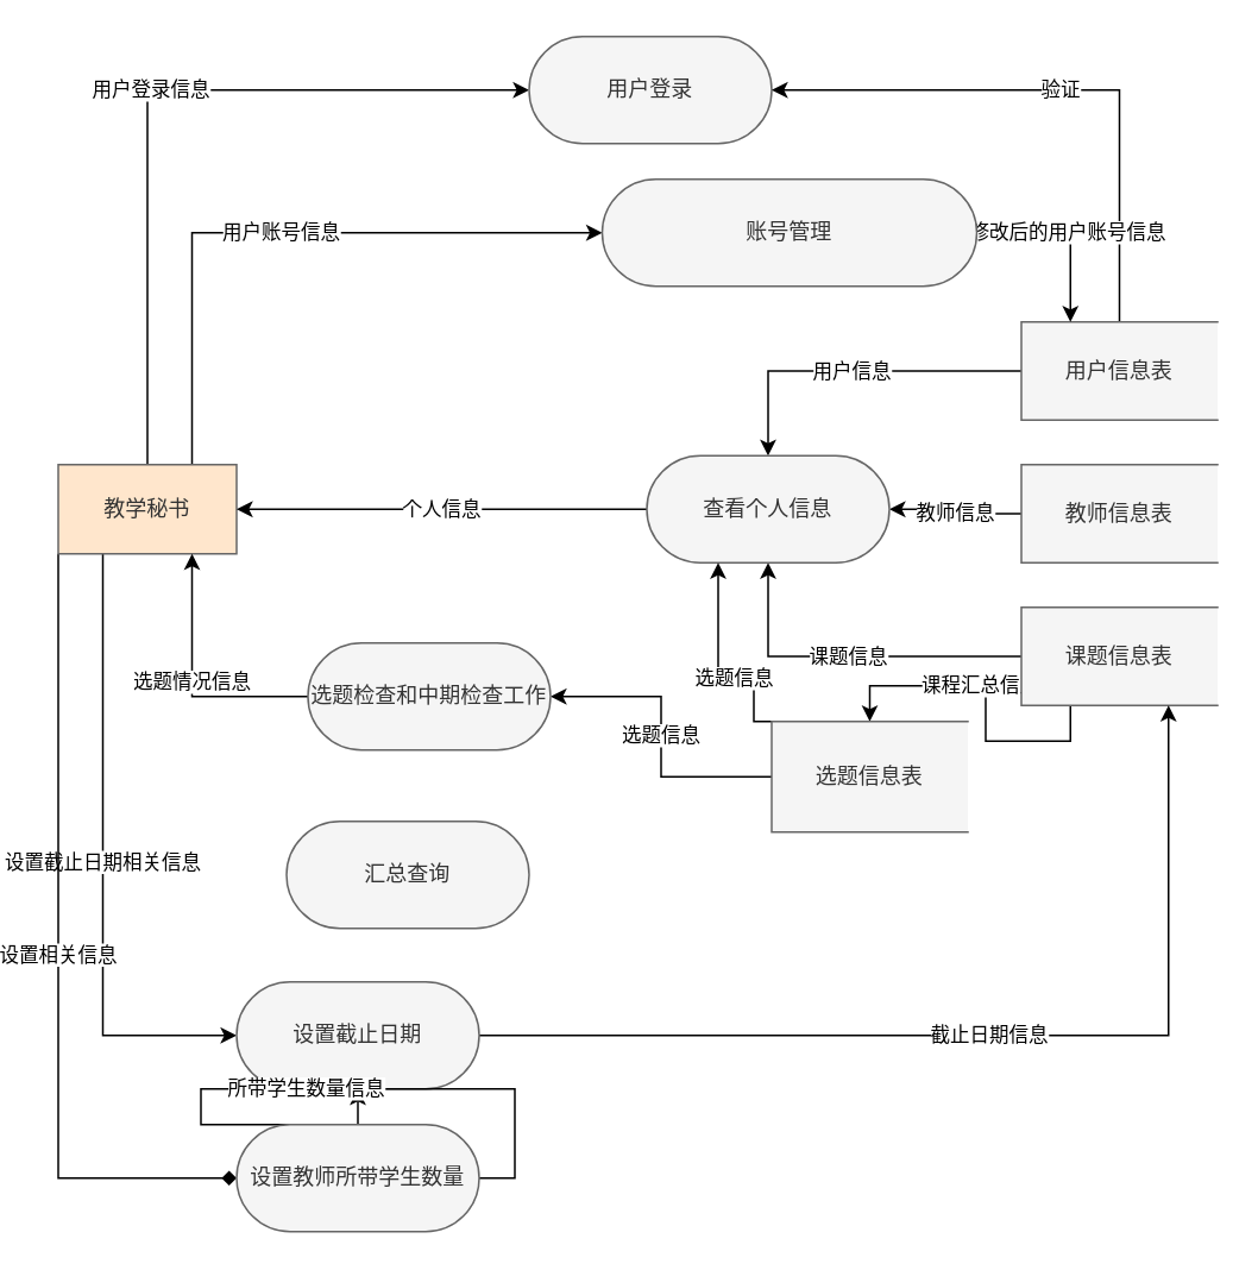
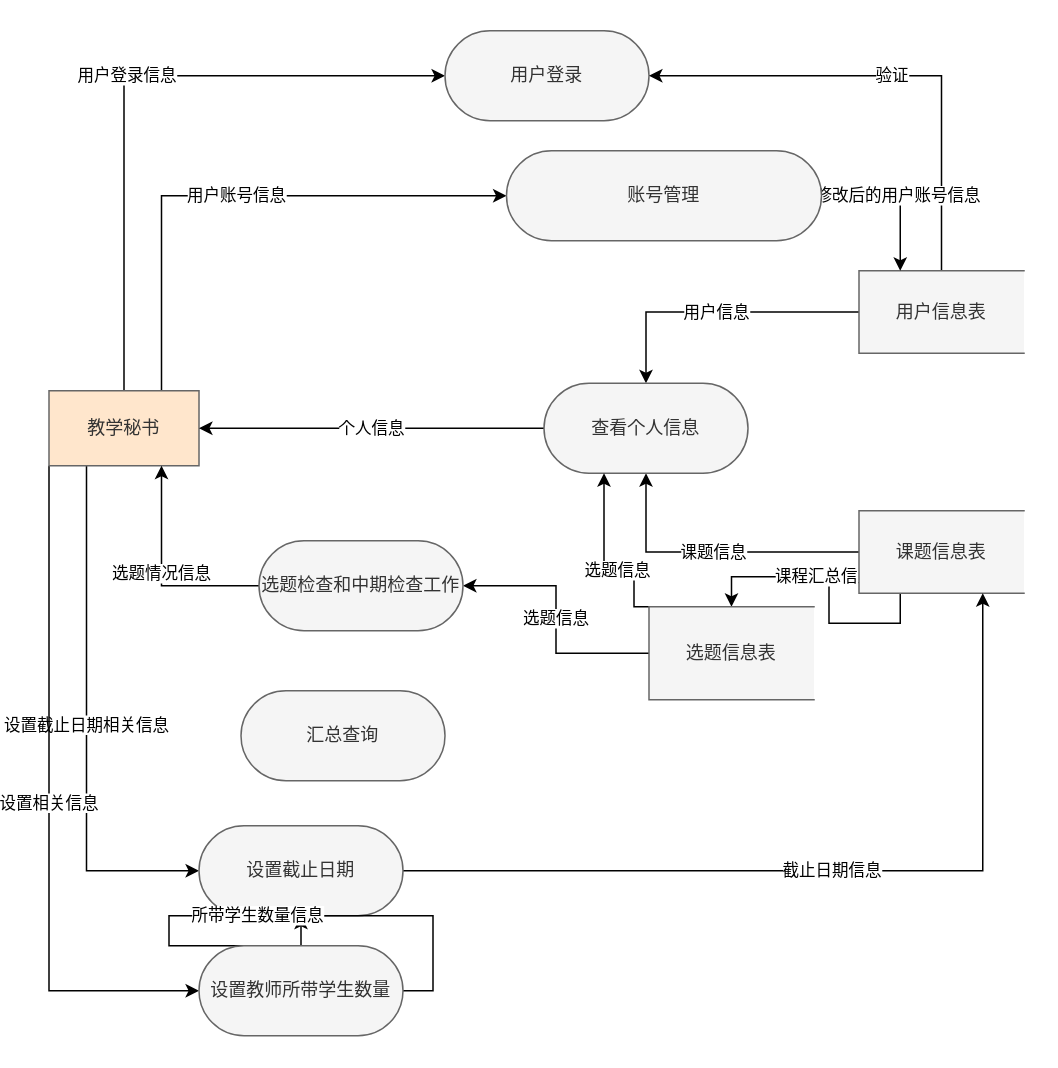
  <mxCell id="0" />
  <mxCell id="1" parent="0" />
  <mxCell id="2" value="用户登录信息" style="edgeStyle=orthogonalEdgeStyle;rounded=0;orthogonalLoop=1;jettySize=auto;html=1;exitX=0.5;exitY=0;exitDx=0;exitDy=0;entryX=0;entryY=0.5;entryDx=0;entryDy=0;entryPerimeter=0;" parent="1" source="6" target="7" edge="1"><mxGeometry relative="1" as="geometry" /></mxCell>
  <mxCell id="3" value="用户账号信息" style="edgeStyle=orthogonalEdgeStyle;rounded=0;orthogonalLoop=1;jettySize=auto;html=1;exitX=0.75;exitY=0;exitDx=0;exitDy=0;entryX=0;entryY=0.5;entryDx=0;entryDy=0;entryPerimeter=0;" parent="1" source="6" target="19" edge="1"><mxGeometry relative="1" as="geometry" /></mxCell>
  <mxCell id="4" value="设置截止日期相关信息" style="edgeStyle=orthogonalEdgeStyle;rounded=0;orthogonalLoop=1;jettySize=auto;html=1;exitX=0.25;exitY=1;exitDx=0;exitDy=0;entryX=0;entryY=0.5;entryDx=0;entryDy=0;entryPerimeter=0;" parent="1" source="6" target="26" edge="1"><mxGeometry relative="1" as="geometry" /></mxCell>
- <mxCell id="5" value="设置相关信息" style="edgeStyle=orthogonalEdgeStyle;rounded=0;orthogonalLoop=1;jettySize=auto;html=1;exitX=0;exitY=1;exitDx=0;exitDy=0;entryX=0;entryY=0.5;entryDx=0;entryDy=0;entryPerimeter=0;endArrow=diamond;" edge="1" parent="1" source="6" target="29"><mxGeometry relative="1" as="geometry" /></mxCell>
+ <mxCell id="5" value="设置相关信息" style="edgeStyle=orthogonalEdgeStyle;rounded=0;orthogonalLoop=1;jettySize=auto;html=1;exitX=0;exitY=1;exitDx=0;exitDy=0;entryX=0;entryY=0.5;entryDx=0;entryDy=0;entryPerimeter=0;" edge="1" parent="1" source="6" target="29"><mxGeometry relative="1" as="geometry" /></mxCell>
  <mxCell id="6" value="教学秘书" style="html=1;dashed=0;whiteSpace=wrap;fillColor=#ffe6cc;fontColor=#333333;strokeColor=#666666;" parent="1" vertex="1"><mxGeometry x="20" y="260" width="100" height="50" as="geometry" /></mxCell>
  <mxCell id="7" value="用户登录" style="html=1;dashed=0;whiteSpace=wrap;shape=mxgraph.dfd.start;fillColor=#f5f5f5;fontColor=#333333;strokeColor=#666666;" parent="1" vertex="1"><mxGeometry x="284" y="20" width="136" height="60" as="geometry" /></mxCell>
  <mxCell id="8" value="验证" style="edgeStyle=orthogonalEdgeStyle;rounded=0;orthogonalLoop=1;jettySize=auto;html=1;exitX=0.5;exitY=0;exitDx=0;exitDy=0;entryX=1;entryY=0.5;entryDx=0;entryDy=0;entryPerimeter=0;" parent="1" source="10" target="7" edge="1"><mxGeometry relative="1" as="geometry" /></mxCell>
  <mxCell id="9" value="用户信息" style="edgeStyle=orthogonalEdgeStyle;rounded=0;orthogonalLoop=1;jettySize=auto;html=1;" parent="1" source="10" target="17" edge="1"><mxGeometry relative="1" as="geometry" /></mxCell>
  <mxCell id="10" value="用户信息表" style="html=1;dashed=0;whiteSpace=wrap;shape=partialRectangle;right=0;fillColor=#f5f5f5;fontColor=#333333;strokeColor=#666666;" parent="1" vertex="1"><mxGeometry x="560" y="180" width="110" height="55" as="geometry" /></mxCell>
- <mxCell id="11" value="教师信息" style="edgeStyle=orthogonalEdgeStyle;rounded=0;orthogonalLoop=1;jettySize=auto;html=1;exitX=0;exitY=0.5;exitDx=0;exitDy=0;entryX=1;entryY=0.5;entryDx=0;entryDy=0;entryPerimeter=0;" parent="1" source="12" target="17" edge="1"><mxGeometry relative="1" as="geometry" /></mxCell>
- <mxCell id="12" value="教师信息表" style="html=1;dashed=0;whiteSpace=wrap;shape=partialRectangle;right=0;fillColor=#f5f5f5;fontColor=#333333;strokeColor=#666666;" parent="1" vertex="1"><mxGeometry x="560" y="260" width="110" height="55" as="geometry" /></mxCell>
  <mxCell id="13" value="课题信息" style="edgeStyle=orthogonalEdgeStyle;rounded=0;orthogonalLoop=1;jettySize=auto;html=1;exitX=0;exitY=0.5;exitDx=0;exitDy=0;entryX=0.5;entryY=0.5;entryDx=0;entryDy=30;entryPerimeter=0;" parent="1" source="15" target="17" edge="1"><mxGeometry relative="1" as="geometry"><mxPoint x="370" y="320" as="targetPoint" /></mxGeometry></mxCell>
  <mxCell id="14" value="课程汇总信息" style="edgeStyle=orthogonalEdgeStyle;rounded=0;orthogonalLoop=1;jettySize=auto;html=1;exitX=0.25;exitY=1;exitDx=0;exitDy=0;" parent="1" source="15" target="22" edge="1"><mxGeometry x="0.111" relative="1" as="geometry"><mxPoint as="offset" /></mxGeometry></mxCell>
  <mxCell id="15" value="课题信息表" style="html=1;dashed=0;whiteSpace=wrap;shape=partialRectangle;right=0;fillColor=#f5f5f5;fontColor=#333333;strokeColor=#666666;" parent="1" vertex="1"><mxGeometry x="560" y="340" width="110" height="55" as="geometry" /></mxCell>
  <mxCell id="16" value="个人信息" style="edgeStyle=orthogonalEdgeStyle;rounded=0;orthogonalLoop=1;jettySize=auto;html=1;exitX=0;exitY=0.5;exitDx=0;exitDy=0;exitPerimeter=0;entryX=1;entryY=0.5;entryDx=0;entryDy=0;" parent="1" source="17" target="6" edge="1"><mxGeometry relative="1" as="geometry" /></mxCell>
  <mxCell id="17" value="查看个人信息" style="html=1;dashed=0;whiteSpace=wrap;shape=mxgraph.dfd.start;fillColor=#f5f5f5;fontColor=#333333;strokeColor=#666666;" parent="1" vertex="1"><mxGeometry x="350" y="255" width="136" height="60" as="geometry" /></mxCell>
  <mxCell id="18" value="修改后的用户账号信息" style="edgeStyle=orthogonalEdgeStyle;rounded=0;orthogonalLoop=1;jettySize=auto;html=1;exitX=1;exitY=0.5;exitDx=0;exitDy=0;exitPerimeter=0;entryX=0.25;entryY=0;entryDx=0;entryDy=0;" parent="1" source="19" target="10" edge="1"><mxGeometry relative="1" as="geometry" /></mxCell>
  <mxCell id="19" value="账号管理" style="html=1;dashed=0;whiteSpace=wrap;shape=mxgraph.dfd.start;fillColor=#f5f5f5;fontColor=#333333;strokeColor=#666666;" parent="1" vertex="1"><mxGeometry x="325" y="100" width="210" height="60" as="geometry" /></mxCell>
  <mxCell id="20" value="选题信息" style="edgeStyle=orthogonalEdgeStyle;rounded=0;orthogonalLoop=1;jettySize=auto;html=1;exitX=0.25;exitY=0;exitDx=0;exitDy=0;" parent="1" source="22" target="17" edge="1"><mxGeometry relative="1" as="geometry"><mxPoint x="390" y="320" as="targetPoint" /><Array as="points"><mxPoint x="410" y="404" /><mxPoint x="410" y="380" /><mxPoint x="390" y="380" /></Array></mxGeometry></mxCell>
  <mxCell id="21" value="选题信息" style="edgeStyle=orthogonalEdgeStyle;rounded=0;orthogonalLoop=1;jettySize=auto;html=1;exitX=0;exitY=0.5;exitDx=0;exitDy=0;entryX=1;entryY=0.5;entryDx=0;entryDy=0;entryPerimeter=0;" edge="1" parent="1" source="22" target="24"><mxGeometry relative="1" as="geometry" /></mxCell>
  <mxCell id="22" value="选题信息表" style="html=1;dashed=0;whiteSpace=wrap;shape=partialRectangle;right=0;fillColor=#f5f5f5;fontColor=#333333;strokeColor=#666666;" parent="1" vertex="1"><mxGeometry x="420" y="404" width="110" height="62" as="geometry" /></mxCell>
  <mxCell id="23" value="选题情况信息" style="edgeStyle=orthogonalEdgeStyle;rounded=0;orthogonalLoop=1;jettySize=auto;html=1;exitX=0;exitY=0.5;exitDx=0;exitDy=0;exitPerimeter=0;entryX=0.75;entryY=1;entryDx=0;entryDy=0;" edge="1" parent="1" source="24" target="6"><mxGeometry relative="1" as="geometry" /></mxCell>
  <mxCell id="24" value="选题检查和中期检查工作" style="html=1;dashed=0;whiteSpace=wrap;shape=mxgraph.dfd.start;fillColor=#f5f5f5;fontColor=#333333;strokeColor=#666666;" parent="1" vertex="1"><mxGeometry x="160" y="360" width="136" height="60" as="geometry" /></mxCell>
  <mxCell id="25" value="截止日期信息" style="edgeStyle=orthogonalEdgeStyle;rounded=0;orthogonalLoop=1;jettySize=auto;html=1;exitX=1;exitY=0.5;exitDx=0;exitDy=0;exitPerimeter=0;entryX=0.75;entryY=1;entryDx=0;entryDy=0;" parent="1" source="26" target="15" edge="1"><mxGeometry relative="1" as="geometry" /></mxCell>
  <mxCell id="26" value="设置截止日期" style="html=1;dashed=0;whiteSpace=wrap;shape=mxgraph.dfd.start;fillColor=#f5f5f5;fontColor=#333333;strokeColor=#666666;" parent="1" vertex="1"><mxGeometry x="120" y="550" width="136" height="60" as="geometry" /></mxCell>
  <mxCell id="27" value="汇总查询" style="html=1;dashed=0;whiteSpace=wrap;shape=mxgraph.dfd.start;fillColor=#f5f5f5;fontColor=#333333;strokeColor=#666666;" parent="1" vertex="1"><mxGeometry x="148" y="460" width="136" height="60" as="geometry" /></mxCell>
  <mxCell id="28" value="所带学生数量信息" style="edgeStyle=orthogonalEdgeStyle;rounded=0;orthogonalLoop=1;jettySize=auto;html=1;exitX=1;exitY=0.5;exitDx=0;exitDy=0;exitPerimeter=0;" edge="1" parent="1" source="29" target="26"><mxGeometry relative="1" as="geometry" /></mxCell>
  <mxCell id="29" value="设置教师所带学生数量" style="html=1;dashed=0;whiteSpace=wrap;shape=mxgraph.dfd.start;fillColor=#f5f5f5;fontColor=#333333;strokeColor=#666666;" vertex="1" parent="1"><mxGeometry x="120" y="630" width="136" height="60" as="geometry" /></mxCell>
